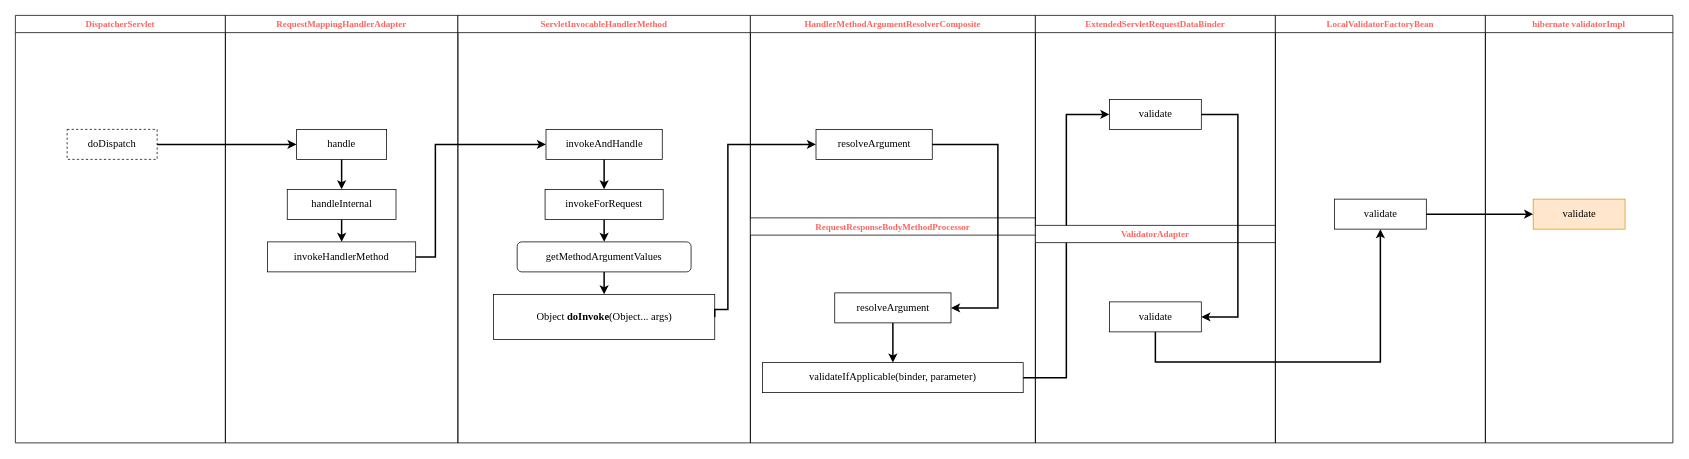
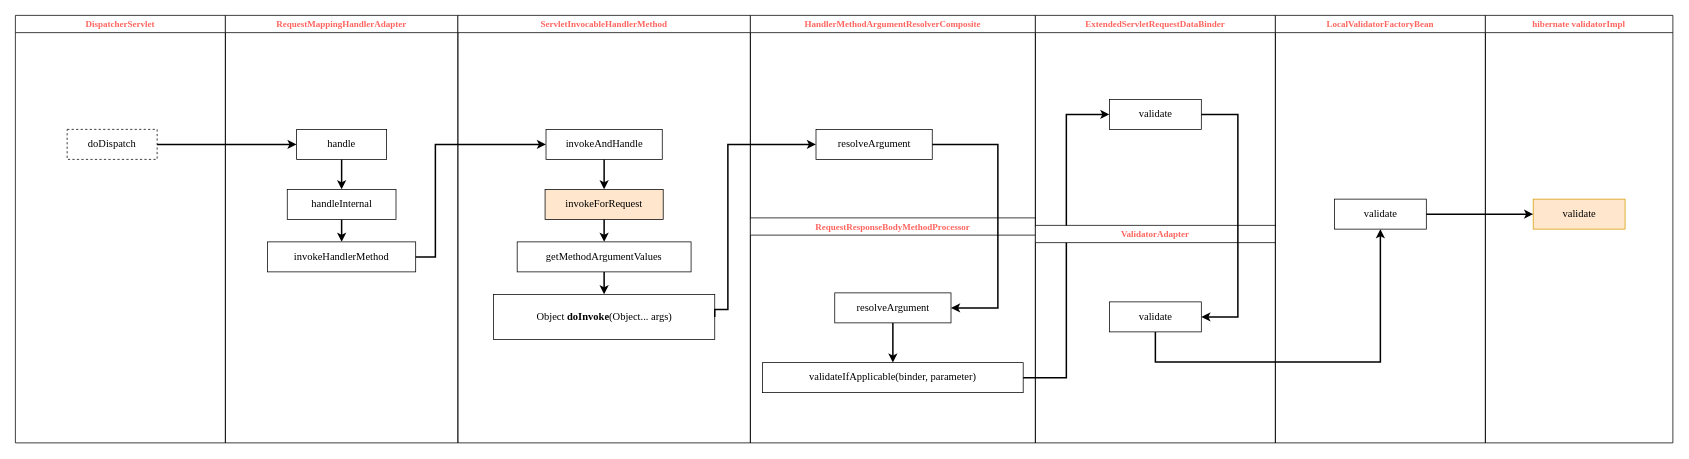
  <mxCell id="0" />
  <mxCell id="1" parent="0" />
  <mxCell id="2" value="DispatcherServlet" style="swimlane;whiteSpace=wrap;fontFamily=menlo;fontColor=#FF645E;" parent="1" vertex="1"><mxGeometry x="20" y="20" width="280" height="570" as="geometry"><mxRectangle x="164.5" y="128" width="80" height="23" as="alternateBounds" /></mxGeometry></mxCell>
  <mxCell id="3" value="&lt;pre&gt;&lt;font face=&quot;menlo&quot; style=&quot;font-size: 14px&quot;&gt;doDispatch&lt;/font&gt;&lt;/pre&gt;" style="rounded=0;whiteSpace=wrap;html=1;fontFamily=menlo;fontSize=13;dashed=1;" vertex="1" parent="2"><mxGeometry x="69" y="152" width="120" height="40" as="geometry" /></mxCell>
  <mxCell id="4" value="RequestMappingHandlerAdapter" style="swimlane;whiteSpace=wrap;fontFamily=menlo;fontColor=#FF645E;" vertex="1" parent="1"><mxGeometry x="300" y="20" width="310" height="570" as="geometry"><mxRectangle x="164.5" y="128" width="80" height="23" as="alternateBounds" /></mxGeometry></mxCell>
  <mxCell id="5" style="edgeStyle=orthogonalEdgeStyle;rounded=0;orthogonalLoop=1;jettySize=auto;html=1;exitX=0.5;exitY=1;exitDx=0;exitDy=0;entryX=0.5;entryY=0;entryDx=0;entryDy=0;fontFamily=menlo;strokeWidth=2;" edge="1" parent="4" source="6" target="8"><mxGeometry relative="1" as="geometry" /></mxCell>
  <mxCell id="6" value="&lt;pre&gt;&lt;font face=&quot;menlo&quot;&gt;&lt;span style=&quot;font-size: 14px&quot;&gt;handle&lt;/span&gt;&lt;/font&gt;&lt;br&gt;&lt;/pre&gt;" style="rounded=0;whiteSpace=wrap;html=1;fontFamily=menlo;fontSize=13;" vertex="1" parent="4"><mxGeometry x="95" y="152" width="120" height="40" as="geometry" /></mxCell>
  <mxCell id="7" style="edgeStyle=orthogonalEdgeStyle;rounded=0;orthogonalLoop=1;jettySize=auto;html=1;exitX=0.5;exitY=1;exitDx=0;exitDy=0;fontFamily=menlo;strokeWidth=2;" edge="1" parent="4" source="8" target="9"><mxGeometry relative="1" as="geometry" /></mxCell>
  <mxCell id="8" value="&lt;pre&gt;&lt;font face=&quot;menlo&quot;&gt;&lt;span style=&quot;font-size: 14px&quot;&gt;handleInternal&lt;/span&gt;&lt;/font&gt;&lt;br&gt;&lt;/pre&gt;" style="rounded=0;whiteSpace=wrap;html=1;fontFamily=menlo;fontSize=13;" vertex="1" parent="4"><mxGeometry x="82.5" y="232" width="145" height="40" as="geometry" /></mxCell>
  <mxCell id="9" value="&lt;pre&gt;&lt;font face=&quot;menlo&quot;&gt;&lt;span style=&quot;font-size: 14px&quot;&gt;invokeHandlerMethod&lt;/span&gt;&lt;/font&gt;&lt;br&gt;&lt;/pre&gt;" style="rounded=0;whiteSpace=wrap;html=1;fontFamily=menlo;fontSize=13;" vertex="1" parent="4"><mxGeometry x="56.25" y="302" width="197.5" height="40" as="geometry" /></mxCell>
  <mxCell id="10" value="ServletInvocableHandlerMethod" style="swimlane;whiteSpace=wrap;fontFamily=menlo;fontColor=#FF645E;" vertex="1" parent="1"><mxGeometry x="610" y="20" width="390" height="570" as="geometry"><mxRectangle x="164.5" y="128" width="80" height="23" as="alternateBounds" /></mxGeometry></mxCell>
  <mxCell id="11" style="edgeStyle=orthogonalEdgeStyle;rounded=0;orthogonalLoop=1;jettySize=auto;html=1;exitX=0.5;exitY=1;exitDx=0;exitDy=0;entryX=0.5;entryY=0;entryDx=0;entryDy=0;fontFamily=menlo;strokeWidth=2;" edge="1" parent="10" source="12" target="14"><mxGeometry relative="1" as="geometry" /></mxCell>
  <mxCell id="12" value="&lt;pre&gt;&lt;font face=&quot;menlo&quot;&gt;&lt;span style=&quot;font-size: 14px&quot;&gt;invokeAndHandle&lt;/span&gt;&lt;/font&gt;&lt;br&gt;&lt;/pre&gt;" style="rounded=0;whiteSpace=wrap;html=1;fontFamily=menlo;fontSize=13;" vertex="1" parent="10"><mxGeometry x="117.51" y="152" width="155" height="40" as="geometry" /></mxCell>
  <mxCell id="13" style="edgeStyle=orthogonalEdgeStyle;rounded=0;orthogonalLoop=1;jettySize=auto;html=1;exitX=0.5;exitY=1;exitDx=0;exitDy=0;fontFamily=menlo;strokeWidth=2;" edge="1" parent="10" source="14" target="16"><mxGeometry relative="1" as="geometry" /></mxCell>
- <mxCell id="14" value="&lt;pre&gt;&lt;font face=&quot;menlo&quot;&gt;&lt;span style=&quot;font-size: 14px&quot;&gt;invokeForRequest&lt;/span&gt;&lt;/font&gt;&lt;br&gt;&lt;/pre&gt;" style="rounded=0;whiteSpace=wrap;html=1;fontFamily=menlo;fontSize=13;" vertex="1" parent="10"><mxGeometry x="116.26" y="232" width="157.5" height="40" as="geometry" /></mxCell>
+ <mxCell id="14" value="&lt;pre&gt;&lt;font face=&quot;menlo&quot;&gt;&lt;span style=&quot;font-size: 14px&quot;&gt;invokeForRequest&lt;/span&gt;&lt;/font&gt;&lt;br&gt;&lt;/pre&gt;" style="rounded=0;whiteSpace=wrap;html=1;fontFamily=menlo;fontSize=13;fillColor=#ffe6cc;" vertex="1" parent="10"><mxGeometry x="116.26" y="232" width="157.5" height="40" as="geometry" /></mxCell>
  <mxCell id="15" style="edgeStyle=orthogonalEdgeStyle;rounded=0;orthogonalLoop=1;jettySize=auto;html=1;exitX=0.5;exitY=1;exitDx=0;exitDy=0;entryX=0.5;entryY=0;entryDx=0;entryDy=0;fontFamily=menlo;strokeWidth=2;" edge="1" parent="10" source="16" target="17"><mxGeometry relative="1" as="geometry" /></mxCell>
- <mxCell id="16" value="&lt;pre&gt;&lt;font face=&quot;menlo&quot;&gt;&lt;span style=&quot;font-size: 14px&quot;&gt;getMethodArgumentValues&lt;/span&gt;&lt;/font&gt;&lt;br&gt;&lt;/pre&gt;" style="whiteSpace=wrap;html=1;fontFamily=menlo;fontSize=13;rounded=1;" vertex="1" parent="10"><mxGeometry x="79.07" y="302" width="231.87" height="40" as="geometry" /></mxCell>
+ <mxCell id="16" value="&lt;pre&gt;&lt;font face=&quot;menlo&quot;&gt;&lt;span style=&quot;font-size: 14px&quot;&gt;getMethodArgumentValues&lt;/span&gt;&lt;/font&gt;&lt;br&gt;&lt;/pre&gt;" style="rounded=0;whiteSpace=wrap;html=1;fontFamily=menlo;fontSize=13;" vertex="1" parent="10"><mxGeometry x="79.07" y="302" width="231.87" height="40" as="geometry" /></mxCell>
  <mxCell id="17" value="&lt;pre&gt;&lt;font face=&quot;menlo&quot;&gt;&lt;span style=&quot;font-size: 14px&quot;&gt;Object &lt;b&gt;doInvoke&lt;/b&gt;(Object... args)&lt;/span&gt;&lt;/font&gt;&lt;br&gt;&lt;/pre&gt;" style="rounded=0;whiteSpace=wrap;html=1;fontFamily=menlo;fontSize=13;" vertex="1" parent="10"><mxGeometry x="47.5" y="372" width="295" height="60" as="geometry" /></mxCell>
  <mxCell id="18" style="edgeStyle=orthogonalEdgeStyle;rounded=0;orthogonalLoop=1;jettySize=auto;html=1;exitX=1;exitY=0.5;exitDx=0;exitDy=0;entryX=0;entryY=0.5;entryDx=0;entryDy=0;fontFamily=menlo;strokeWidth=2;" edge="1" parent="1" source="3" target="6"><mxGeometry relative="1" as="geometry" /></mxCell>
  <mxCell id="19" style="edgeStyle=orthogonalEdgeStyle;rounded=0;orthogonalLoop=1;jettySize=auto;html=1;exitX=1;exitY=0.5;exitDx=0;exitDy=0;entryX=0;entryY=0.5;entryDx=0;entryDy=0;fontFamily=menlo;strokeWidth=2;" edge="1" parent="1" source="9" target="12"><mxGeometry relative="1" as="geometry"><Array as="points"><mxPoint x="580" y="342" /><mxPoint x="580" y="192" /></Array></mxGeometry></mxCell>
  <mxCell id="20" value="HandlerMethodArgumentResolverComposite" style="swimlane;whiteSpace=wrap;fontFamily=menlo;fontColor=#FF645E;" vertex="1" parent="1"><mxGeometry x="1000" y="20" width="380" height="272" as="geometry"><mxRectangle x="164.5" y="128" width="80" height="23" as="alternateBounds" /></mxGeometry></mxCell>
  <mxCell id="21" value="&lt;pre&gt;&lt;font face=&quot;menlo&quot;&gt;&lt;span style=&quot;font-size: 14px&quot;&gt;resolveArgument&lt;/span&gt;&lt;/font&gt;&lt;br&gt;&lt;/pre&gt;" style="rounded=0;whiteSpace=wrap;html=1;fontFamily=menlo;fontSize=13;" vertex="1" parent="20"><mxGeometry x="87.5" y="152" width="155" height="40" as="geometry" /></mxCell>
  <mxCell id="22" value="RequestResponseBodyMethodProcessor" style="swimlane;whiteSpace=wrap;fontFamily=menlo;fontColor=#FF645E;" vertex="1" parent="1"><mxGeometry x="1000" y="290" width="380" height="300" as="geometry"><mxRectangle x="164.5" y="128" width="80" height="23" as="alternateBounds" /></mxGeometry></mxCell>
  <mxCell id="23" style="edgeStyle=orthogonalEdgeStyle;rounded=0;orthogonalLoop=1;jettySize=auto;html=1;exitX=0.5;exitY=1;exitDx=0;exitDy=0;entryX=0.5;entryY=0;entryDx=0;entryDy=0;fontFamily=menlo;strokeWidth=2;" edge="1" parent="22" source="24" target="25"><mxGeometry relative="1" as="geometry" /></mxCell>
  <mxCell id="24" value="&lt;pre&gt;&lt;font face=&quot;menlo&quot;&gt;&lt;span style=&quot;font-size: 14px&quot;&gt;resolveArgument&lt;/span&gt;&lt;/font&gt;&lt;br&gt;&lt;/pre&gt;" style="rounded=0;whiteSpace=wrap;html=1;fontFamily=menlo;fontSize=13;" vertex="1" parent="22"><mxGeometry x="112.5" y="100" width="155" height="40" as="geometry" /></mxCell>
  <mxCell id="25" value="&lt;pre&gt;&lt;font face=&quot;menlo&quot;&gt;&lt;span style=&quot;font-size: 14px&quot;&gt;validateIfApplicable(binder, parameter)&lt;/span&gt;&lt;/font&gt;&lt;br&gt;&lt;/pre&gt;" style="rounded=0;whiteSpace=wrap;html=1;fontFamily=menlo;fontSize=13;" vertex="1" parent="22"><mxGeometry x="16.25" y="193" width="347.5" height="40" as="geometry" /></mxCell>
  <mxCell id="26" value="ExtendedServletRequestDataBinder" style="swimlane;whiteSpace=wrap;fontFamily=menlo;fontColor=#FF645E;" vertex="1" parent="1"><mxGeometry x="1380" y="20" width="320" height="282" as="geometry"><mxRectangle x="164.5" y="128" width="80" height="23" as="alternateBounds" /></mxGeometry></mxCell>
  <mxCell id="27" value="&lt;pre&gt;&lt;font face=&quot;menlo&quot;&gt;&lt;span style=&quot;font-size: 14px&quot;&gt;validate&lt;/span&gt;&lt;/font&gt;&lt;br&gt;&lt;/pre&gt;" style="rounded=0;whiteSpace=wrap;html=1;fontFamily=menlo;fontSize=13;" vertex="1" parent="26"><mxGeometry x="98.75" y="112" width="122.5" height="40" as="geometry" /></mxCell>
  <mxCell id="28" style="edgeStyle=orthogonalEdgeStyle;rounded=0;orthogonalLoop=1;jettySize=auto;html=1;exitX=1;exitY=0.5;exitDx=0;exitDy=0;entryX=0;entryY=0.5;entryDx=0;entryDy=0;fontFamily=menlo;strokeWidth=2;" edge="1" parent="1" source="25" target="27"><mxGeometry relative="1" as="geometry" /></mxCell>
  <mxCell id="29" value="ValidatorAdapter" style="swimlane;whiteSpace=wrap;fontFamily=menlo;fontColor=#FF645E;" vertex="1" parent="1"><mxGeometry x="1380" y="300" width="320" height="290" as="geometry"><mxRectangle x="164.5" y="128" width="80" height="23" as="alternateBounds" /></mxGeometry></mxCell>
  <mxCell id="30" value="&lt;pre&gt;&lt;font face=&quot;menlo&quot;&gt;&lt;span style=&quot;font-size: 14px&quot;&gt;validate&lt;/span&gt;&lt;/font&gt;&lt;br&gt;&lt;/pre&gt;" style="rounded=0;whiteSpace=wrap;html=1;fontFamily=menlo;fontSize=13;" vertex="1" parent="29"><mxGeometry x="98.75" y="102" width="122.5" height="40" as="geometry" /></mxCell>
  <mxCell id="31" value="LocalValidatorFactoryBean" style="swimlane;whiteSpace=wrap;fontFamily=menlo;fontColor=#FF645E;" vertex="1" parent="1"><mxGeometry x="1700" y="20" width="280" height="570" as="geometry"><mxRectangle x="164.5" y="128" width="80" height="23" as="alternateBounds" /></mxGeometry></mxCell>
  <mxCell id="32" value="&lt;pre&gt;&lt;font face=&quot;menlo&quot;&gt;&lt;span style=&quot;font-size: 14px&quot;&gt;validate&lt;/span&gt;&lt;/font&gt;&lt;br&gt;&lt;/pre&gt;" style="rounded=0;whiteSpace=wrap;html=1;fontFamily=menlo;fontSize=13;" vertex="1" parent="31"><mxGeometry x="78.75" y="245" width="122.5" height="40" as="geometry" /></mxCell>
  <mxCell id="33" style="edgeStyle=orthogonalEdgeStyle;rounded=0;orthogonalLoop=1;jettySize=auto;html=1;exitX=1;exitY=0.5;exitDx=0;exitDy=0;entryX=1;entryY=0.5;entryDx=0;entryDy=0;fontFamily=menlo;strokeWidth=2;" edge="1" parent="1" source="27" target="30"><mxGeometry relative="1" as="geometry"><Array as="points"><mxPoint x="1650" y="152" /><mxPoint x="1650" y="422" /></Array></mxGeometry></mxCell>
  <mxCell id="34" style="edgeStyle=orthogonalEdgeStyle;rounded=0;orthogonalLoop=1;jettySize=auto;html=1;exitX=1;exitY=0.5;exitDx=0;exitDy=0;entryX=0;entryY=0.5;entryDx=0;entryDy=0;fontFamily=menlo;strokeWidth=2;" edge="1" parent="1" source="17" target="21"><mxGeometry relative="1" as="geometry"><Array as="points"><mxPoint x="970" y="412" /><mxPoint x="970" y="192" /></Array></mxGeometry></mxCell>
  <mxCell id="35" style="edgeStyle=orthogonalEdgeStyle;rounded=0;orthogonalLoop=1;jettySize=auto;html=1;exitX=0.5;exitY=1;exitDx=0;exitDy=0;entryX=0.5;entryY=1;entryDx=0;entryDy=0;fontFamily=menlo;strokeWidth=2;" edge="1" parent="1" source="30" target="32"><mxGeometry relative="1" as="geometry"><Array as="points"><mxPoint x="1540" y="482" /><mxPoint x="1840" y="482" /></Array></mxGeometry></mxCell>
  <mxCell id="36" value="hibernate validatorImpl" style="swimlane;whiteSpace=wrap;fontFamily=menlo;fontColor=#FF645E;" vertex="1" parent="1"><mxGeometry x="1980" y="20" width="250" height="570" as="geometry"><mxRectangle x="164.5" y="128" width="80" height="23" as="alternateBounds" /></mxGeometry></mxCell>
  <mxCell id="37" value="&lt;pre&gt;&lt;font face=&quot;menlo&quot;&gt;&lt;span style=&quot;font-size: 14px&quot;&gt;validate&lt;/span&gt;&lt;/font&gt;&lt;br&gt;&lt;/pre&gt;" style="rounded=0;whiteSpace=wrap;html=1;fontFamily=menlo;fontSize=13;fillColor=#ffe6cc;strokeColor=#d79b00;" vertex="1" parent="36"><mxGeometry x="63.75" y="245" width="122.5" height="40" as="geometry" /></mxCell>
  <mxCell id="38" style="edgeStyle=orthogonalEdgeStyle;rounded=0;orthogonalLoop=1;jettySize=auto;html=1;exitX=1;exitY=0.5;exitDx=0;exitDy=0;entryX=0;entryY=0.5;entryDx=0;entryDy=0;fontFamily=menlo;strokeWidth=2;" edge="1" parent="1" source="32" target="37"><mxGeometry relative="1" as="geometry" /></mxCell>
  <mxCell id="39" style="edgeStyle=orthogonalEdgeStyle;rounded=0;orthogonalLoop=1;jettySize=auto;html=1;exitX=1;exitY=0.5;exitDx=0;exitDy=0;entryX=1;entryY=0.5;entryDx=0;entryDy=0;strokeWidth=2;fontFamily=menlo;fontColor=#FF645E;" edge="1" parent="1" source="21" target="24"><mxGeometry relative="1" as="geometry"><Array as="points"><mxPoint x="1330" y="192" /><mxPoint x="1330" y="410" /></Array></mxGeometry></mxCell>
